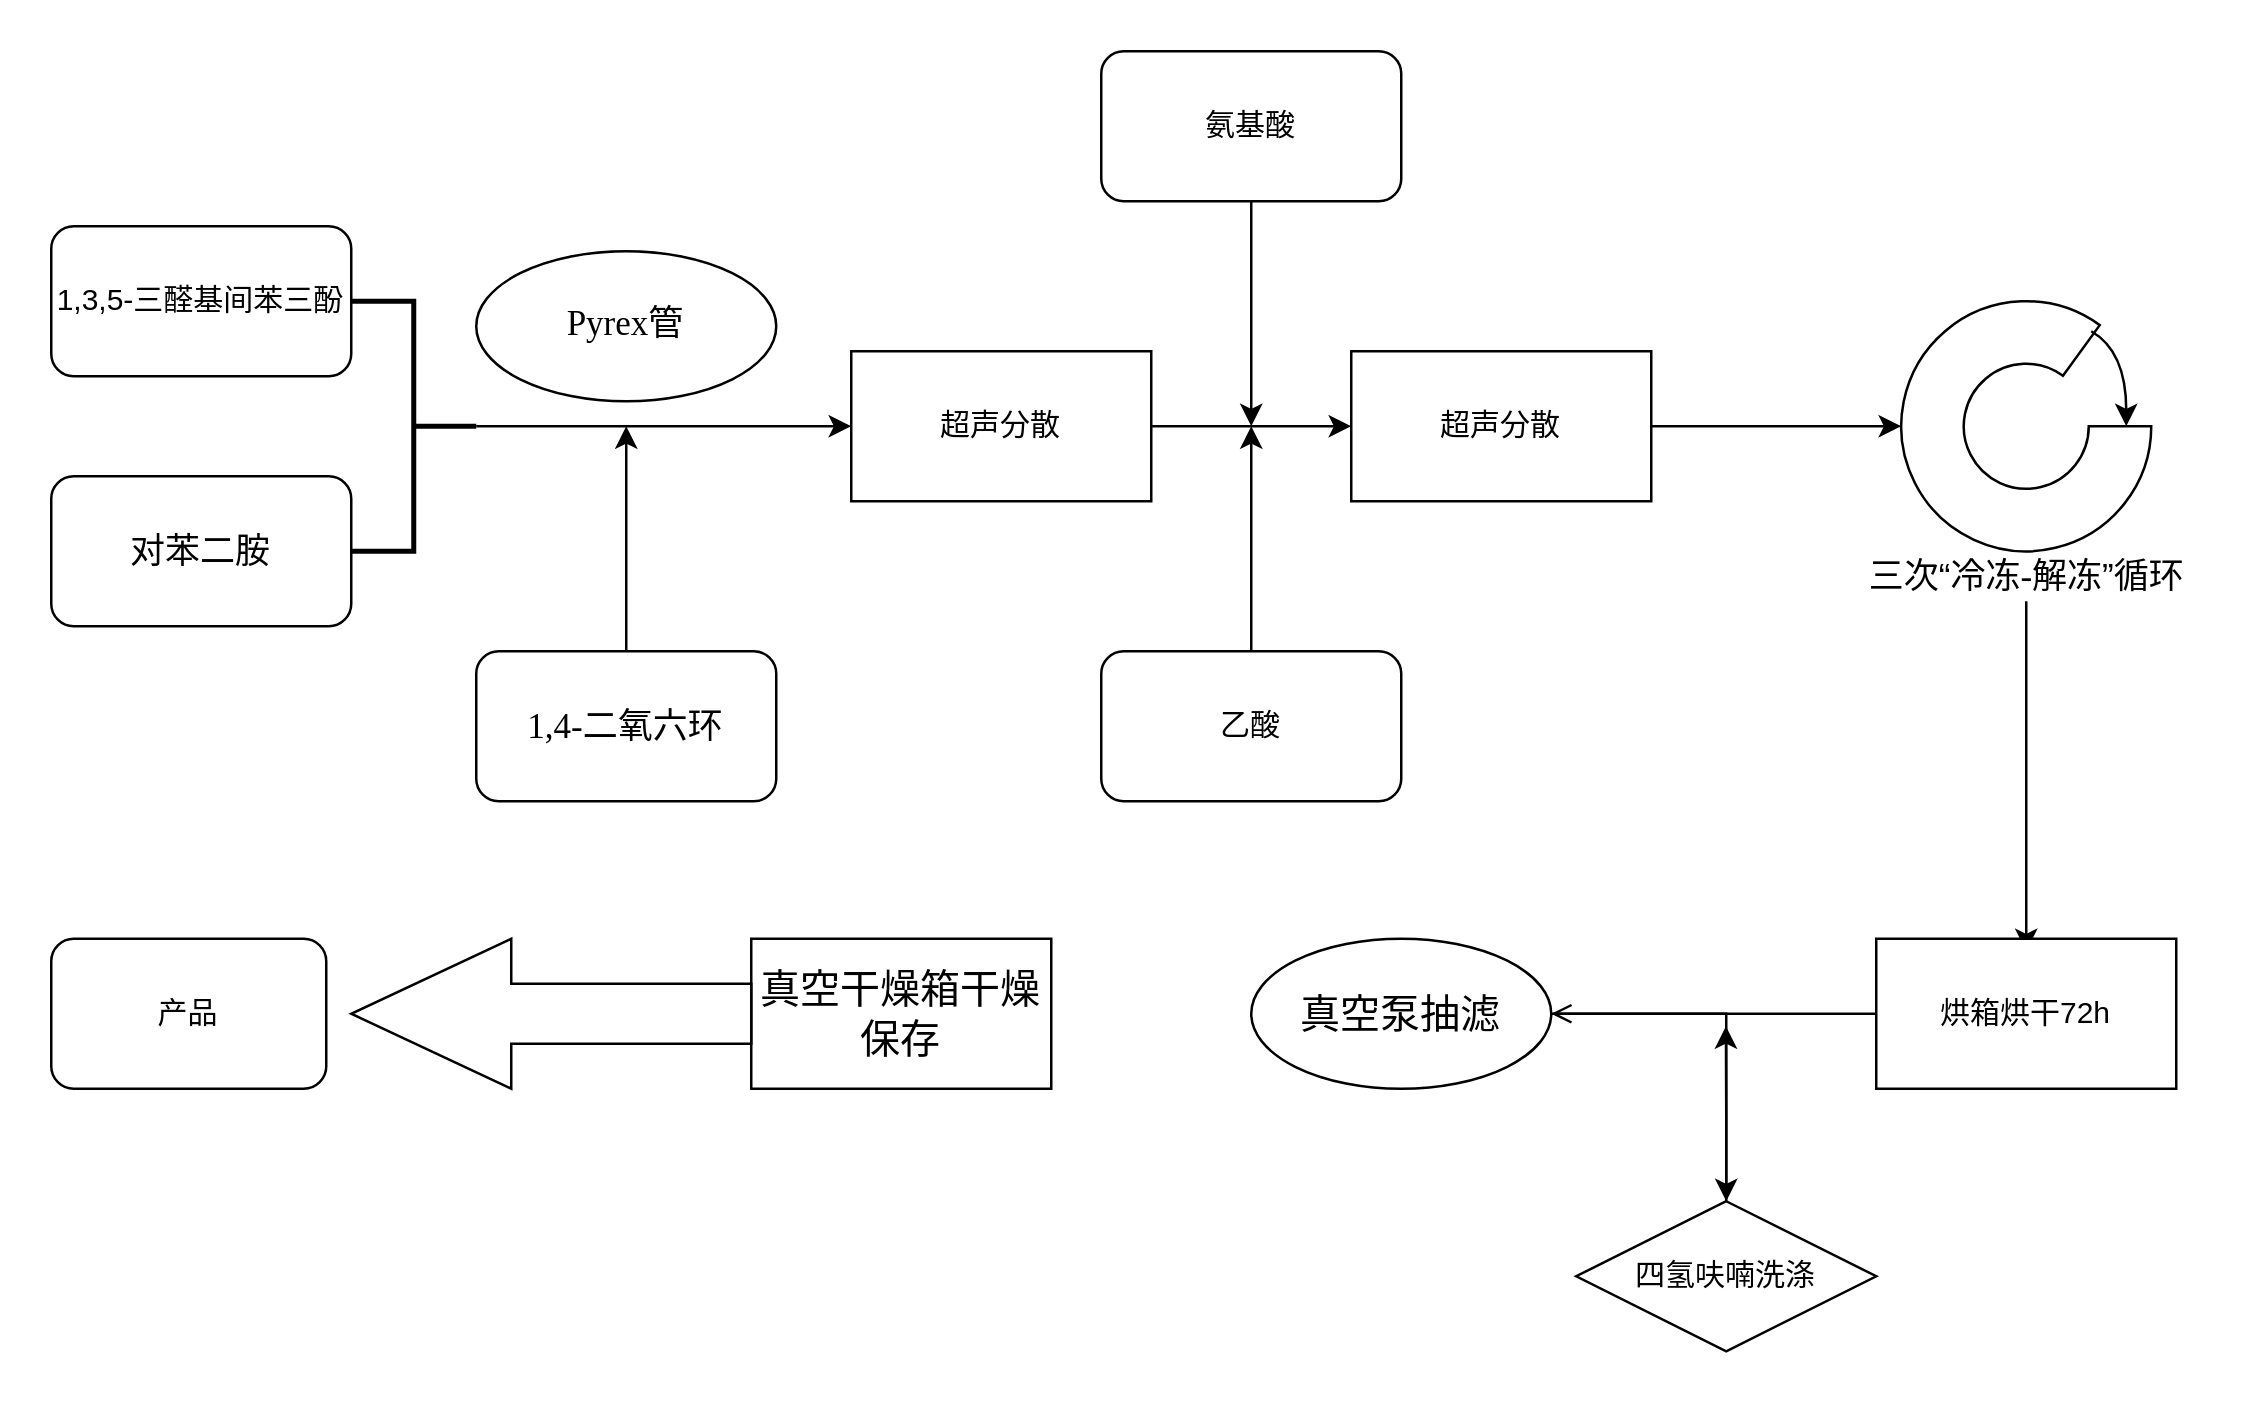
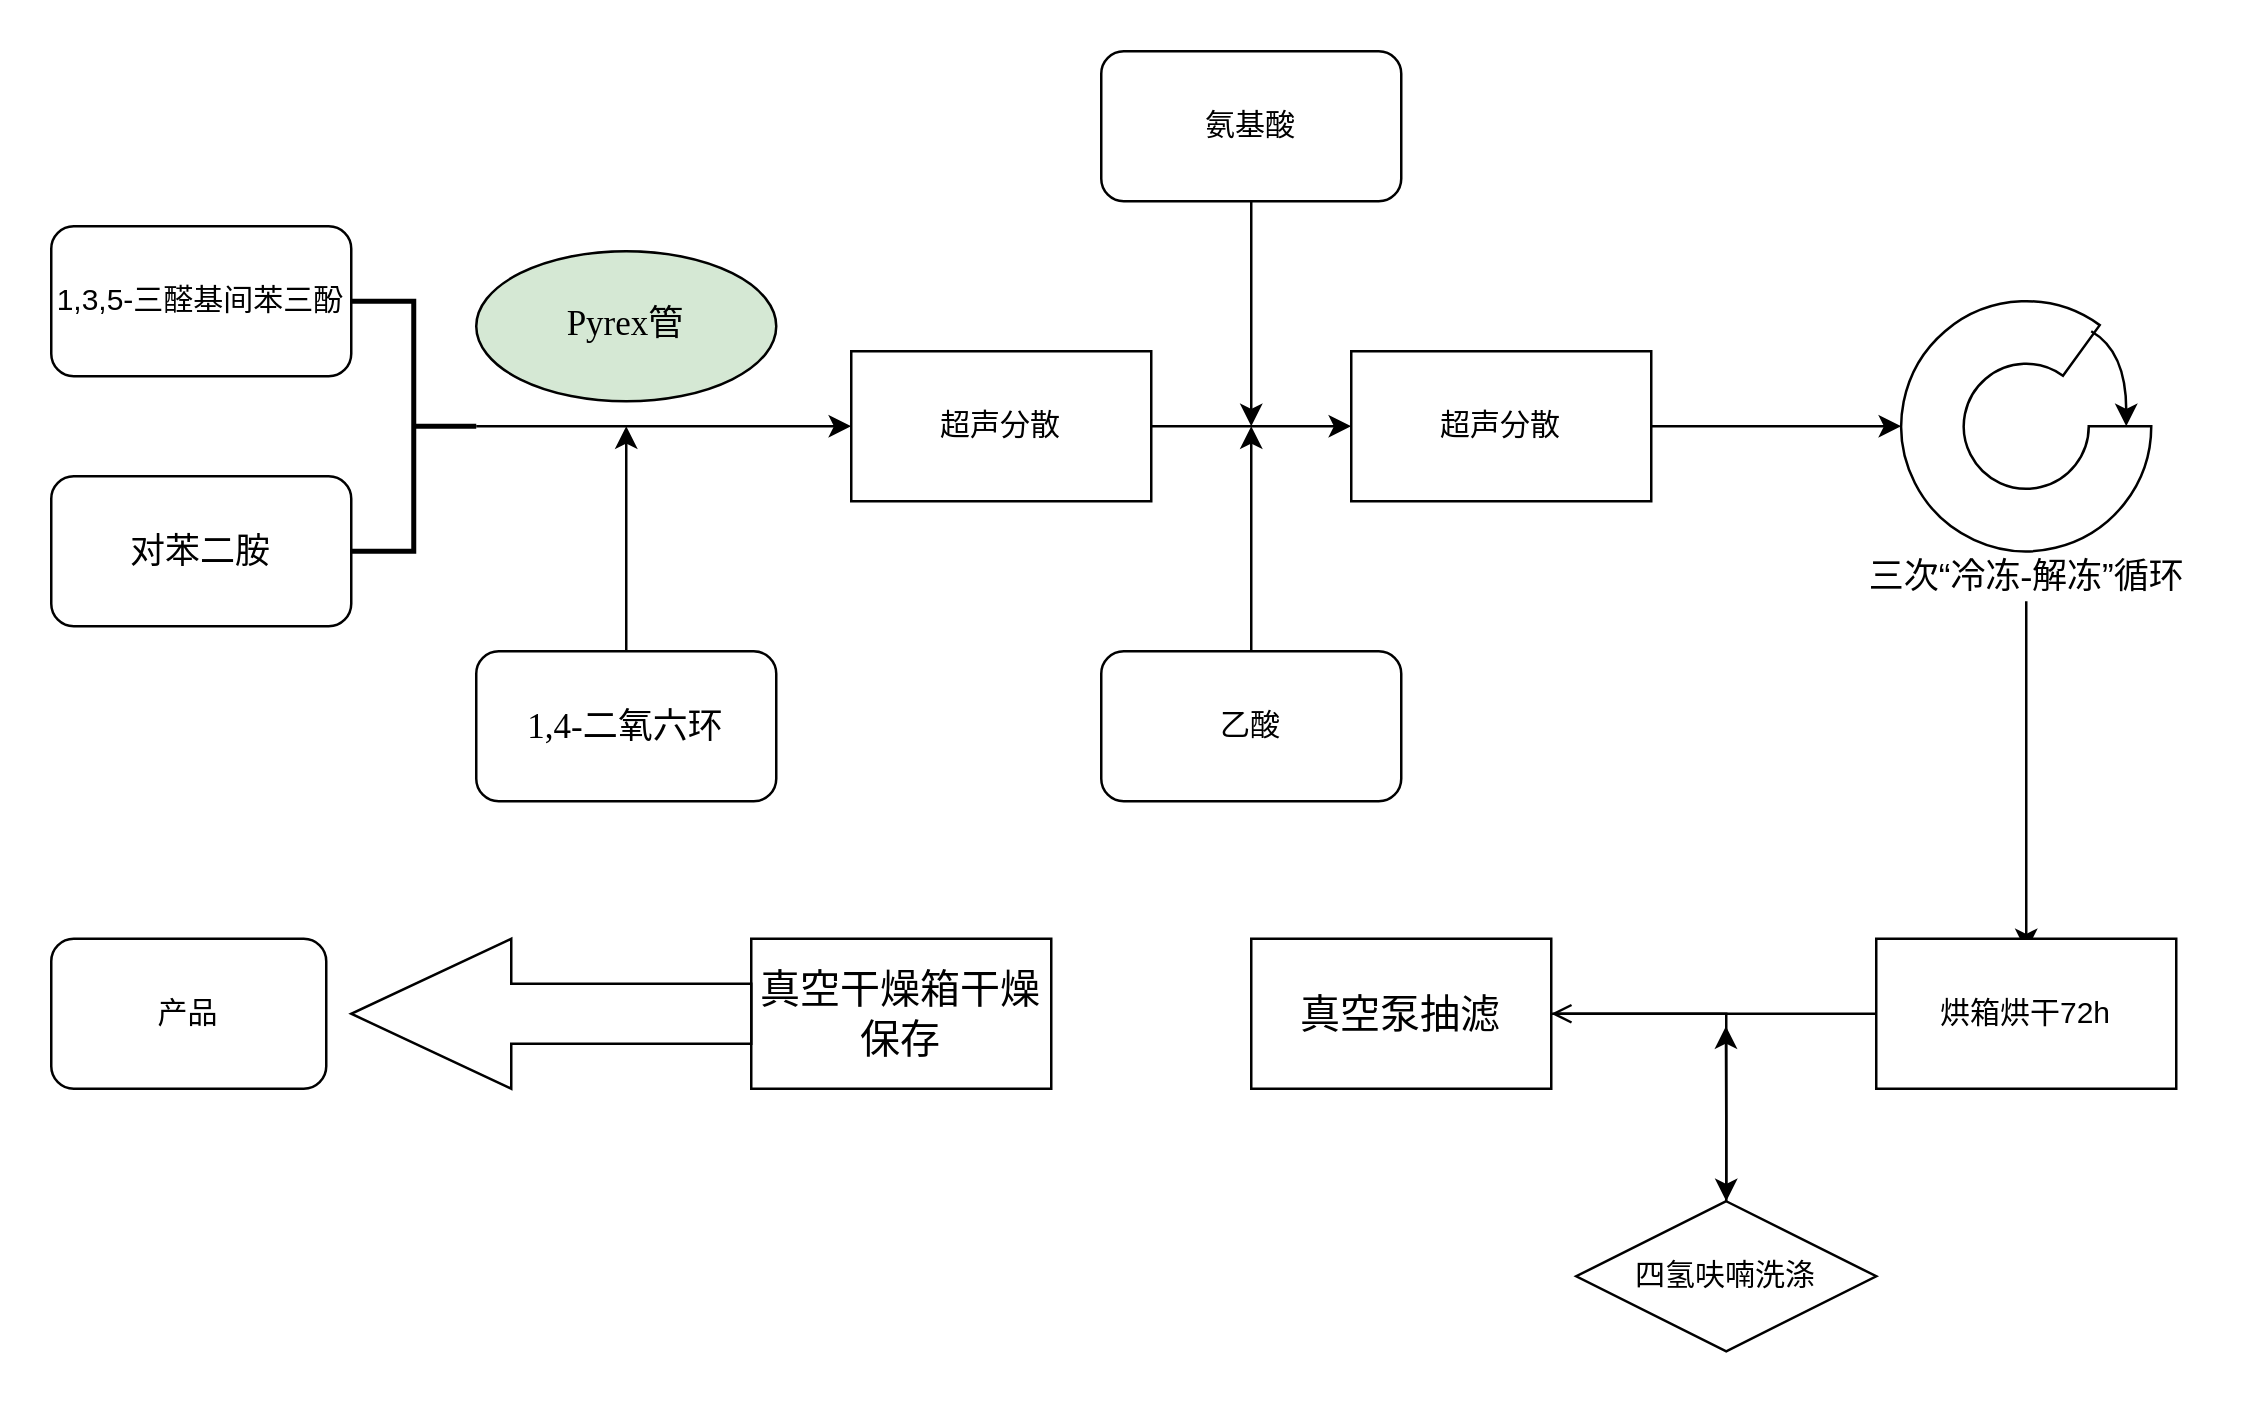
  <mxCell id="0" />
  <mxCell id="1" parent="0" />
  <mxCell id="2" value="1,3,5-三醛基间苯三酚" style="rounded=1;whiteSpace=wrap;html=1;" vertex="1" parent="1"><mxGeometry x="20" y="90" width="120" height="60" as="geometry" /></mxCell>
  <mxCell id="3" value="&lt;span style=&quot;font-size: 10.5pt&quot;&gt;对苯二胺&lt;/span&gt;" style="rounded=1;whiteSpace=wrap;html=1;" vertex="1" parent="1"><mxGeometry x="20" y="190" width="120" height="60" as="geometry" /></mxCell>
  <mxCell id="4" style="edgeStyle=orthogonalEdgeStyle;rounded=0;orthogonalLoop=1;jettySize=auto;html=1;exitX=0;exitY=0.5;exitDx=0;exitDy=0;exitPerimeter=0;" edge="1" parent="1" source="5"><mxGeometry relative="1" as="geometry"><mxPoint x="340" y="170" as="targetPoint" /></mxGeometry></mxCell>
  <mxCell id="5" value="" style="strokeWidth=2;html=1;shape=mxgraph.flowchart.annotation_2;align=left;labelPosition=right;pointerEvents=1;direction=west;" vertex="1" parent="1"><mxGeometry x="140" y="120" width="50" height="100" as="geometry" /></mxCell>
- <mxCell id="6" value="&lt;span lang=&quot;EN-US&quot; style=&quot;font-size: 10.5pt ; font-family: &amp;#34;times new roman&amp;#34; , serif&quot;&gt;Pyrex管&lt;/span&gt;" style="ellipse;whiteSpace=wrap;html=1;" vertex="1" parent="1"><mxGeometry x="190" y="100" width="120" height="60" as="geometry" /></mxCell>
+ <mxCell id="6" value="&lt;span lang=&quot;EN-US&quot; style=&quot;font-size: 10.5pt ; font-family: &amp;#34;times new roman&amp;#34; , serif&quot;&gt;Pyrex管&lt;/span&gt;" style="ellipse;whiteSpace=wrap;html=1;fillColor=#d5e8d4;" vertex="1" parent="1"><mxGeometry x="190" y="100" width="120" height="60" as="geometry" /></mxCell>
  <mxCell id="7" value="&lt;span lang=&quot;EN-US&quot; style=&quot;font-size: 10.5pt ; font-family: &amp;#34;times new roman&amp;#34; , serif&quot;&gt;1,4-&lt;/span&gt;&lt;span style=&quot;font-size: 10.5pt&quot;&gt;二氧六环&lt;/span&gt;" style="rounded=1;whiteSpace=wrap;html=1;" vertex="1" parent="1"><mxGeometry x="190" y="260" width="120" height="60" as="geometry" /></mxCell>
  <mxCell id="8" value="" style="endArrow=classic;html=1;exitX=0.5;exitY=0;exitDx=0;exitDy=0;" edge="1" parent="1" source="7"><mxGeometry width="50" height="50" relative="1" as="geometry"><mxPoint x="220" y="300" as="sourcePoint" /><mxPoint x="250" y="170" as="targetPoint" /></mxGeometry></mxCell>
  <mxCell id="9" value="" style="edgeStyle=orthogonalEdgeStyle;rounded=0;orthogonalLoop=1;jettySize=auto;html=1;" edge="1" parent="1" source="10" target="12"><mxGeometry relative="1" as="geometry" /></mxCell>
  <mxCell id="10" value="超声分散" style="rounded=0;whiteSpace=wrap;html=1;" vertex="1" parent="1"><mxGeometry x="340" y="140" width="120" height="60" as="geometry" /></mxCell>
  <mxCell id="11" value="" style="edgeStyle=orthogonalEdgeStyle;rounded=0;orthogonalLoop=1;jettySize=auto;html=1;" edge="1" parent="1" source="12"><mxGeometry relative="1" as="geometry"><mxPoint x="760" y="170" as="targetPoint" /></mxGeometry></mxCell>
  <mxCell id="12" value="超声分散" style="rounded=0;whiteSpace=wrap;html=1;" vertex="1" parent="1"><mxGeometry x="540" y="140" width="120" height="60" as="geometry" /></mxCell>
  <mxCell id="13" style="edgeStyle=orthogonalEdgeStyle;rounded=0;orthogonalLoop=1;jettySize=auto;html=1;" edge="1" parent="1" source="14"><mxGeometry relative="1" as="geometry"><mxPoint x="500" y="170" as="targetPoint" /></mxGeometry></mxCell>
  <mxCell id="14" value="乙酸" style="rounded=1;whiteSpace=wrap;html=1;" vertex="1" parent="1"><mxGeometry x="440" y="260" width="120" height="60" as="geometry" /></mxCell>
  <mxCell id="15" value="" style="verticalLabelPosition=bottom;verticalAlign=top;html=1;shape=mxgraph.basic.partConcEllipse;startAngle=0.25;endAngle=0.1;arcWidth=0.5;" vertex="1" parent="1"><mxGeometry x="760" y="120" width="100" height="100" as="geometry" /></mxCell>
  <mxCell id="16" value="" style="curved=1;endArrow=classic;html=1;exitX=0.76;exitY=0.12;exitDx=0;exitDy=0;exitPerimeter=0;" edge="1" parent="1" source="15"><mxGeometry width="50" height="50" relative="1" as="geometry"><mxPoint x="490" y="400" as="sourcePoint" /><mxPoint x="850" y="170" as="targetPoint" /><Array as="points"><mxPoint x="850" y="140" /></Array></mxGeometry></mxCell>
  <mxCell id="17" value="&lt;span style=&quot;font-size: 10.5pt&quot;&gt;三次“冷冻&lt;/span&gt;&lt;span lang=&quot;EN-US&quot; style=&quot;font-size: 10.5pt ; font-family: &amp;#34;times new roman&amp;#34; , serif&quot;&gt;-&lt;/span&gt;&lt;span style=&quot;font-size: 10.5pt&quot;&gt;解冻”循环&lt;/span&gt;" style="text;html=1;align=center;verticalAlign=middle;resizable=0;points=[];autosize=1;strokeColor=none;" vertex="1" parent="1"><mxGeometry x="740" y="220" width="140" height="20" as="geometry" /></mxCell>
  <mxCell id="18" value="" style="endArrow=classic;html=1;" edge="1" parent="1" source="17"><mxGeometry width="50" height="50" relative="1" as="geometry"><mxPoint x="780" y="300" as="sourcePoint" /><mxPoint x="810" y="380" as="targetPoint" /></mxGeometry></mxCell>
  <mxCell id="19" value="" style="edgeStyle=orthogonalEdgeStyle;rounded=0;orthogonalLoop=1;jettySize=auto;html=1;endArrow=open;" edge="1" parent="1" source="20" target="22"><mxGeometry relative="1" as="geometry"><Array as="points"><mxPoint x="710" y="405" /><mxPoint x="710" y="405" /></Array></mxGeometry></mxCell>
  <mxCell id="20" value="烘箱烘干72h" style="whiteSpace=wrap;html=1;" vertex="1" parent="1"><mxGeometry x="750" y="375" width="120" height="60" as="geometry" /></mxCell>
  <mxCell id="21" value="" style="edgeStyle=orthogonalEdgeStyle;rounded=0;orthogonalLoop=1;jettySize=auto;html=1;" edge="1" parent="1" source="22" target="24"><mxGeometry relative="1" as="geometry" /></mxCell>
- <mxCell id="22" value="&lt;span style=&quot;font-size: 12.0pt&quot;&gt;真空泵抽滤&lt;/span&gt;" style="ellipse;whiteSpace=wrap;html=1;" vertex="1" parent="1"><mxGeometry x="500" y="375" width="120" height="60" as="geometry" /></mxCell>
+ <mxCell id="22" value="&lt;span style=&quot;font-size: 12.0pt&quot;&gt;真空泵抽滤&lt;/span&gt;" style="whiteSpace=wrap;html=1;" vertex="1" parent="1"><mxGeometry x="500" y="375" width="120" height="60" as="geometry" /></mxCell>
  <mxCell id="23" style="edgeStyle=orthogonalEdgeStyle;rounded=0;orthogonalLoop=1;jettySize=auto;html=1;exitX=0.5;exitY=0;exitDx=0;exitDy=0;" edge="1" parent="1" source="24"><mxGeometry relative="1" as="geometry"><mxPoint x="689.862" y="410" as="targetPoint" /></mxGeometry></mxCell>
  <mxCell id="24" value="四氢呋喃洗涤" style="rhombus;whiteSpace=wrap;html=1;" vertex="1" parent="1"><mxGeometry x="630" y="480" width="120" height="60" as="geometry" /></mxCell>
  <mxCell id="25" value="&lt;span style=&quot;font-size: 12.0pt&quot;&gt;真空干燥箱干燥保存&lt;/span&gt;" style="whiteSpace=wrap;html=1;" vertex="1" parent="1"><mxGeometry x="300" y="375" width="120" height="60" as="geometry" /></mxCell>
  <mxCell id="26" value="产品" style="rounded=1;whiteSpace=wrap;html=1;" vertex="1" parent="1"><mxGeometry x="20" y="375" width="110" height="60" as="geometry" /></mxCell>
  <mxCell id="27" value="" style="shape=singleArrow;whiteSpace=wrap;html=1;arrowWidth=0.4;arrowSize=0.4;flipH=1;" vertex="1" parent="1"><mxGeometry x="140" y="375" width="160" height="60" as="geometry" /></mxCell>
  <mxCell id="28" value="" style="edgeStyle=orthogonalEdgeStyle;rounded=0;orthogonalLoop=1;jettySize=auto;html=1;" edge="1" parent="1" source="29"><mxGeometry relative="1" as="geometry"><mxPoint x="500" y="170" as="targetPoint" /></mxGeometry></mxCell>
  <mxCell id="29" value="氨基酸" style="rounded=1;whiteSpace=wrap;html=1;" vertex="1" parent="1"><mxGeometry x="440" y="20" width="120" height="60" as="geometry" /></mxCell>
